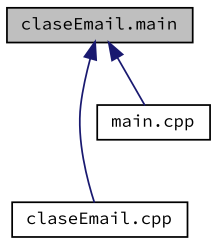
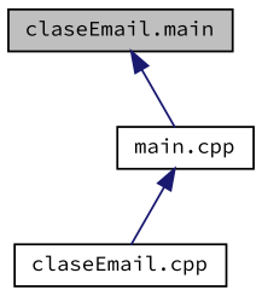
  digraph {
    fontname="Source Code Pro"
    node [color=black fillcolor=white fontname="Source Code Pro" fontsize=10 shape=record style=filled]
    edge [color=midnightblue dir=back fontname="Source Code Pro" fontsize=10 labelfontname=Helvetica labelfontsize=10 style=solid]
    n1 [fillcolor=grey75 fontcolor=black height=0.2 label="claseEmail.main" width=0.4]
    n2 [height=0.2 label="claseEmail.cpp" width=0.4]
    n3 [height=0.2 label="main.cpp" width=0.4]
-   n1 -> n2
+   n3 -> n2
    n1 -> n3
  }
